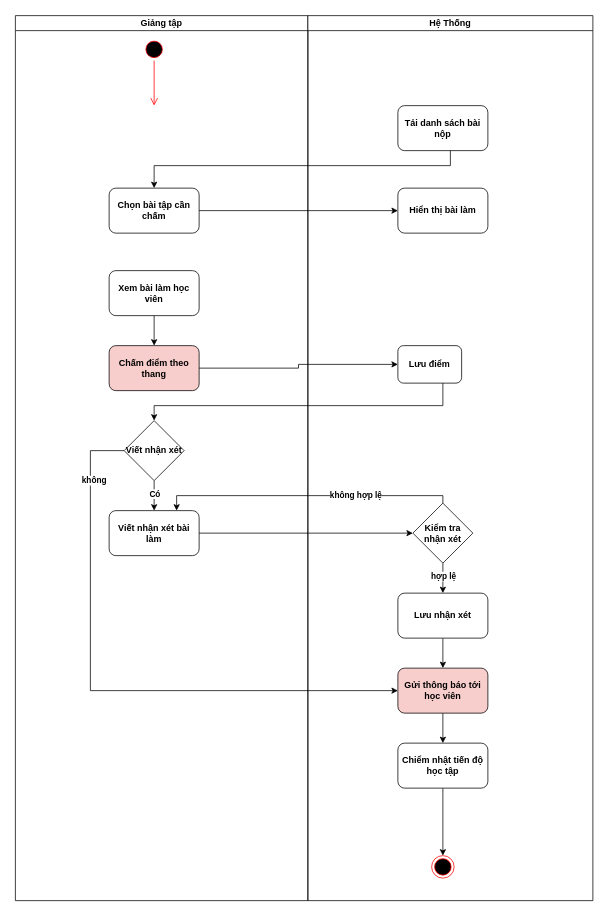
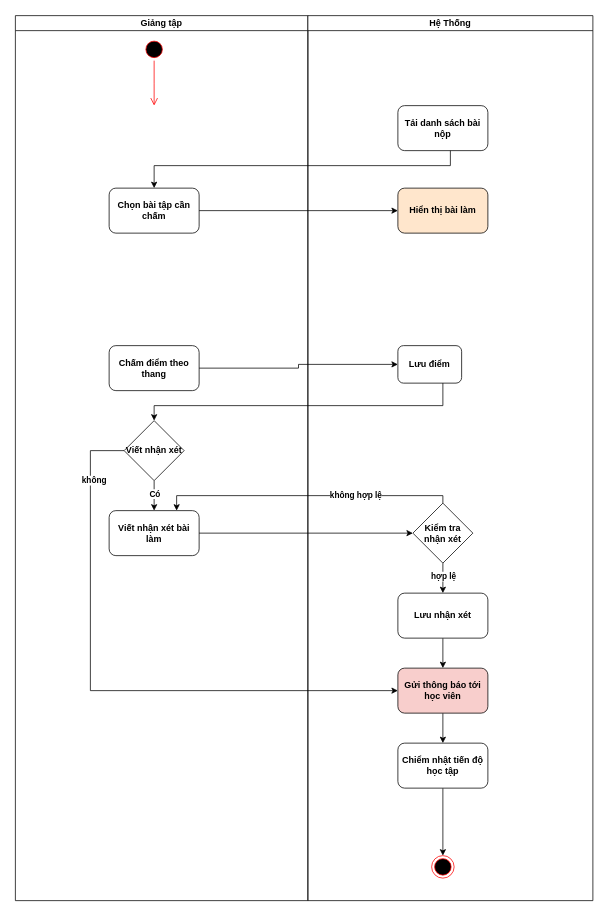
  <mxCell id="0" />
  <mxCell id="1" parent="0" />
  <mxCell id="2" value="Giảng tập" style="swimlane;startSize=20;whiteSpace=wrap;html=1;fontStyle=1" vertex="1" parent="1"><mxGeometry x="20" y="20" width="390" height="1180" as="geometry" /></mxCell>
  <mxCell id="3" value="" style="ellipse;html=1;shape=startState;fillColor=#000000;strokeColor=#ff0000;fontStyle=1" vertex="1" parent="2"><mxGeometry x="170" y="30" width="30" height="30" as="geometry" /></mxCell>
  <mxCell id="4" value="" style="edgeStyle=orthogonalEdgeStyle;html=1;verticalAlign=bottom;endArrow=open;endSize=8;strokeColor=#ff0000;rounded=0;fontStyle=1" edge="1" parent="2" source="3"><mxGeometry relative="1" as="geometry"><mxPoint x="185" y="120" as="targetPoint" /></mxGeometry></mxCell>
  <mxCell id="5" value="Chọn bài tập cần chấm" style="rounded=1;whiteSpace=wrap;html=1;fontStyle=1" vertex="1" parent="2"><mxGeometry x="125" y="230" width="120" height="60" as="geometry" /></mxCell>
- <mxCell id="6" style="edgeStyle=orthogonalEdgeStyle;rounded=0;orthogonalLoop=1;jettySize=auto;html=1;entryX=0.5;entryY=0;entryDx=0;entryDy=0;fontStyle=1" edge="1" parent="2" source="7" target="8"><mxGeometry relative="1" as="geometry" /></mxCell>
- <mxCell id="7" value="Xem bài làm học viên" style="rounded=1;whiteSpace=wrap;html=1;fontStyle=1" vertex="1" parent="2"><mxGeometry x="125" y="340" width="120" height="60" as="geometry" /></mxCell>
- <mxCell id="8" value="Chấm điểm theo thang" style="rounded=1;whiteSpace=wrap;html=1;fontStyle=1;fillColor=#f8cecc;" vertex="1" parent="2"><mxGeometry x="125" y="440" width="120" height="60" as="geometry" /></mxCell>
+ <mxCell id="8" value="Chấm điểm theo thang" style="rounded=1;whiteSpace=wrap;html=1;fontStyle=1" vertex="1" parent="2"><mxGeometry x="125" y="440" width="120" height="60" as="geometry" /></mxCell>
  <mxCell id="9" style="edgeStyle=orthogonalEdgeStyle;rounded=0;orthogonalLoop=1;jettySize=auto;html=1;entryX=0.5;entryY=0;entryDx=0;entryDy=0;fontStyle=1" edge="1" parent="2" source="11" target="12"><mxGeometry relative="1" as="geometry" /></mxCell>
  <mxCell id="10" value="Có" style="edgeLabel;html=1;align=center;verticalAlign=middle;resizable=0;points=[];fontStyle=1" vertex="1" connectable="0" parent="9"><mxGeometry x="-0.15" relative="1" as="geometry"><mxPoint as="offset" /></mxGeometry></mxCell>
  <mxCell id="11" value="Viết nhận xét" style="rhombus;whiteSpace=wrap;html=1;fontStyle=1" vertex="1" parent="2"><mxGeometry x="145" y="540" width="80" height="80" as="geometry" /></mxCell>
  <mxCell id="12" value="Viết nhận xét bài làm" style="rounded=1;whiteSpace=wrap;html=1;fontStyle=1" vertex="1" parent="2"><mxGeometry x="125" y="660" width="120" height="60" as="geometry" /></mxCell>
  <mxCell id="13" value="Hệ Thống" style="swimlane;startSize=20;whiteSpace=wrap;html=1;fontStyle=1" vertex="1" parent="1"><mxGeometry x="410" y="20" width="380" height="1180" as="geometry" /></mxCell>
  <mxCell id="14" value="Tải danh sách bài nộp" style="rounded=1;whiteSpace=wrap;html=1;fontStyle=1" vertex="1" parent="13"><mxGeometry x="120" y="120" width="120" height="60" as="geometry" /></mxCell>
- <mxCell id="15" value="Hiển thị bài làm" style="rounded=1;whiteSpace=wrap;html=1;fontStyle=1" vertex="1" parent="13"><mxGeometry x="120" y="230" width="120" height="60" as="geometry" /></mxCell>
+ <mxCell id="15" value="Hiển thị bài làm" style="rounded=1;whiteSpace=wrap;html=1;fontStyle=1;fillColor=#ffe6cc;" vertex="1" parent="13"><mxGeometry x="120" y="230" width="120" height="60" as="geometry" /></mxCell>
  <mxCell id="16" value="Lưu điểm" style="rounded=1;whiteSpace=wrap;html=1;fontStyle=1" vertex="1" parent="13"><mxGeometry x="120" y="440" width="85" height="50" as="geometry" /></mxCell>
  <mxCell id="17" style="edgeStyle=orthogonalEdgeStyle;rounded=0;orthogonalLoop=1;jettySize=auto;html=1;fontStyle=1" edge="1" parent="13" source="19" target="21"><mxGeometry relative="1" as="geometry" /></mxCell>
  <mxCell id="18" value="hợp lệ" style="edgeLabel;html=1;align=center;verticalAlign=middle;resizable=0;points=[];fontStyle=1" vertex="1" connectable="0" parent="17"><mxGeometry x="-0.15" relative="1" as="geometry"><mxPoint as="offset" /></mxGeometry></mxCell>
  <mxCell id="19" value="Kiểm tra nhận xét" style="rhombus;whiteSpace=wrap;html=1;fontStyle=1" vertex="1" parent="13"><mxGeometry x="140" y="650" width="80" height="80" as="geometry" /></mxCell>
  <mxCell id="20" style="edgeStyle=orthogonalEdgeStyle;rounded=0;orthogonalLoop=1;jettySize=auto;html=1;fontStyle=1" edge="1" parent="13" source="21" target="23"><mxGeometry relative="1" as="geometry" /></mxCell>
  <mxCell id="21" value="Lưu nhận xét" style="rounded=1;whiteSpace=wrap;html=1;fontStyle=1" vertex="1" parent="13"><mxGeometry x="120" y="770" width="120" height="60" as="geometry" /></mxCell>
  <mxCell id="22" style="edgeStyle=orthogonalEdgeStyle;rounded=0;orthogonalLoop=1;jettySize=auto;html=1;fontStyle=1" edge="1" parent="13" source="23" target="25"><mxGeometry relative="1" as="geometry" /></mxCell>
  <mxCell id="23" value="Gửi thông báo tới học viên" style="rounded=1;whiteSpace=wrap;html=1;fontStyle=1;fillColor=#f8cecc;" vertex="1" parent="13"><mxGeometry x="120" y="870" width="120" height="60" as="geometry" /></mxCell>
  <mxCell id="24" style="edgeStyle=orthogonalEdgeStyle;rounded=0;orthogonalLoop=1;jettySize=auto;html=1;entryX=0.5;entryY=0;entryDx=0;entryDy=0;fontStyle=1" edge="1" parent="13" source="25" target="26"><mxGeometry relative="1" as="geometry" /></mxCell>
  <mxCell id="25" value="Chiểm nhật tiến độ học tập" style="rounded=1;whiteSpace=wrap;html=1;fontStyle=1" vertex="1" parent="13"><mxGeometry x="120" y="970" width="120" height="60" as="geometry" /></mxCell>
  <mxCell id="26" value="" style="ellipse;html=1;shape=endState;fillColor=#000000;strokeColor=#ff0000;fontStyle=1" vertex="1" parent="13"><mxGeometry x="165" y="1120" width="30" height="30" as="geometry" /></mxCell>
  <mxCell id="27" style="edgeStyle=orthogonalEdgeStyle;rounded=0;orthogonalLoop=1;jettySize=auto;html=1;fontStyle=1" edge="1" parent="1" source="14" target="5"><mxGeometry relative="1" as="geometry"><Array as="points"><mxPoint x="600" y="220" /><mxPoint x="205" y="220" /></Array></mxGeometry></mxCell>
  <mxCell id="28" style="edgeStyle=orthogonalEdgeStyle;rounded=0;orthogonalLoop=1;jettySize=auto;html=1;fontStyle=1" edge="1" parent="1" source="5" target="15"><mxGeometry relative="1" as="geometry" /></mxCell>
  <mxCell id="29" style="edgeStyle=orthogonalEdgeStyle;rounded=0;orthogonalLoop=1;jettySize=auto;html=1;fontStyle=1" edge="1" parent="1" source="8" target="16"><mxGeometry relative="1" as="geometry" /></mxCell>
  <mxCell id="30" style="edgeStyle=orthogonalEdgeStyle;rounded=0;orthogonalLoop=1;jettySize=auto;html=1;fontStyle=1" edge="1" parent="1" source="16"><mxGeometry relative="1" as="geometry"><mxPoint x="205" y="560" as="targetPoint" /><Array as="points"><mxPoint x="590" y="540" /><mxPoint x="205" y="540" /></Array></mxGeometry></mxCell>
  <mxCell id="31" style="edgeStyle=orthogonalEdgeStyle;rounded=0;orthogonalLoop=1;jettySize=auto;html=1;fontStyle=1" edge="1" parent="1" source="12" target="19"><mxGeometry relative="1" as="geometry" /></mxCell>
  <mxCell id="32" style="edgeStyle=orthogonalEdgeStyle;rounded=0;orthogonalLoop=1;jettySize=auto;html=1;entryX=0.75;entryY=0;entryDx=0;entryDy=0;fontStyle=1" edge="1" parent="1" source="19" target="12"><mxGeometry relative="1" as="geometry"><Array as="points"><mxPoint x="590" y="660" /><mxPoint x="235" y="660" /></Array></mxGeometry></mxCell>
  <mxCell id="33" value="không hợp lệ" style="edgeLabel;html=1;align=center;verticalAlign=middle;resizable=0;points=[];fontStyle=1" vertex="1" connectable="0" parent="32"><mxGeometry x="-0.34" y="-2" relative="1" as="geometry"><mxPoint as="offset" /></mxGeometry></mxCell>
  <mxCell id="34" style="edgeStyle=orthogonalEdgeStyle;rounded=0;orthogonalLoop=1;jettySize=auto;html=1;entryX=0;entryY=0.5;entryDx=0;entryDy=0;fontStyle=1" edge="1" parent="1" source="11" target="23"><mxGeometry relative="1" as="geometry"><Array as="points"><mxPoint x="120" y="600" /><mxPoint x="120" y="920" /></Array></mxGeometry></mxCell>
  <mxCell id="35" value="không" style="edgeLabel;html=1;align=center;verticalAlign=middle;resizable=0;points=[];fontStyle=1" vertex="1" connectable="0" parent="34"><mxGeometry x="-0.784" y="4" relative="1" as="geometry"><mxPoint as="offset" /></mxGeometry></mxCell>
